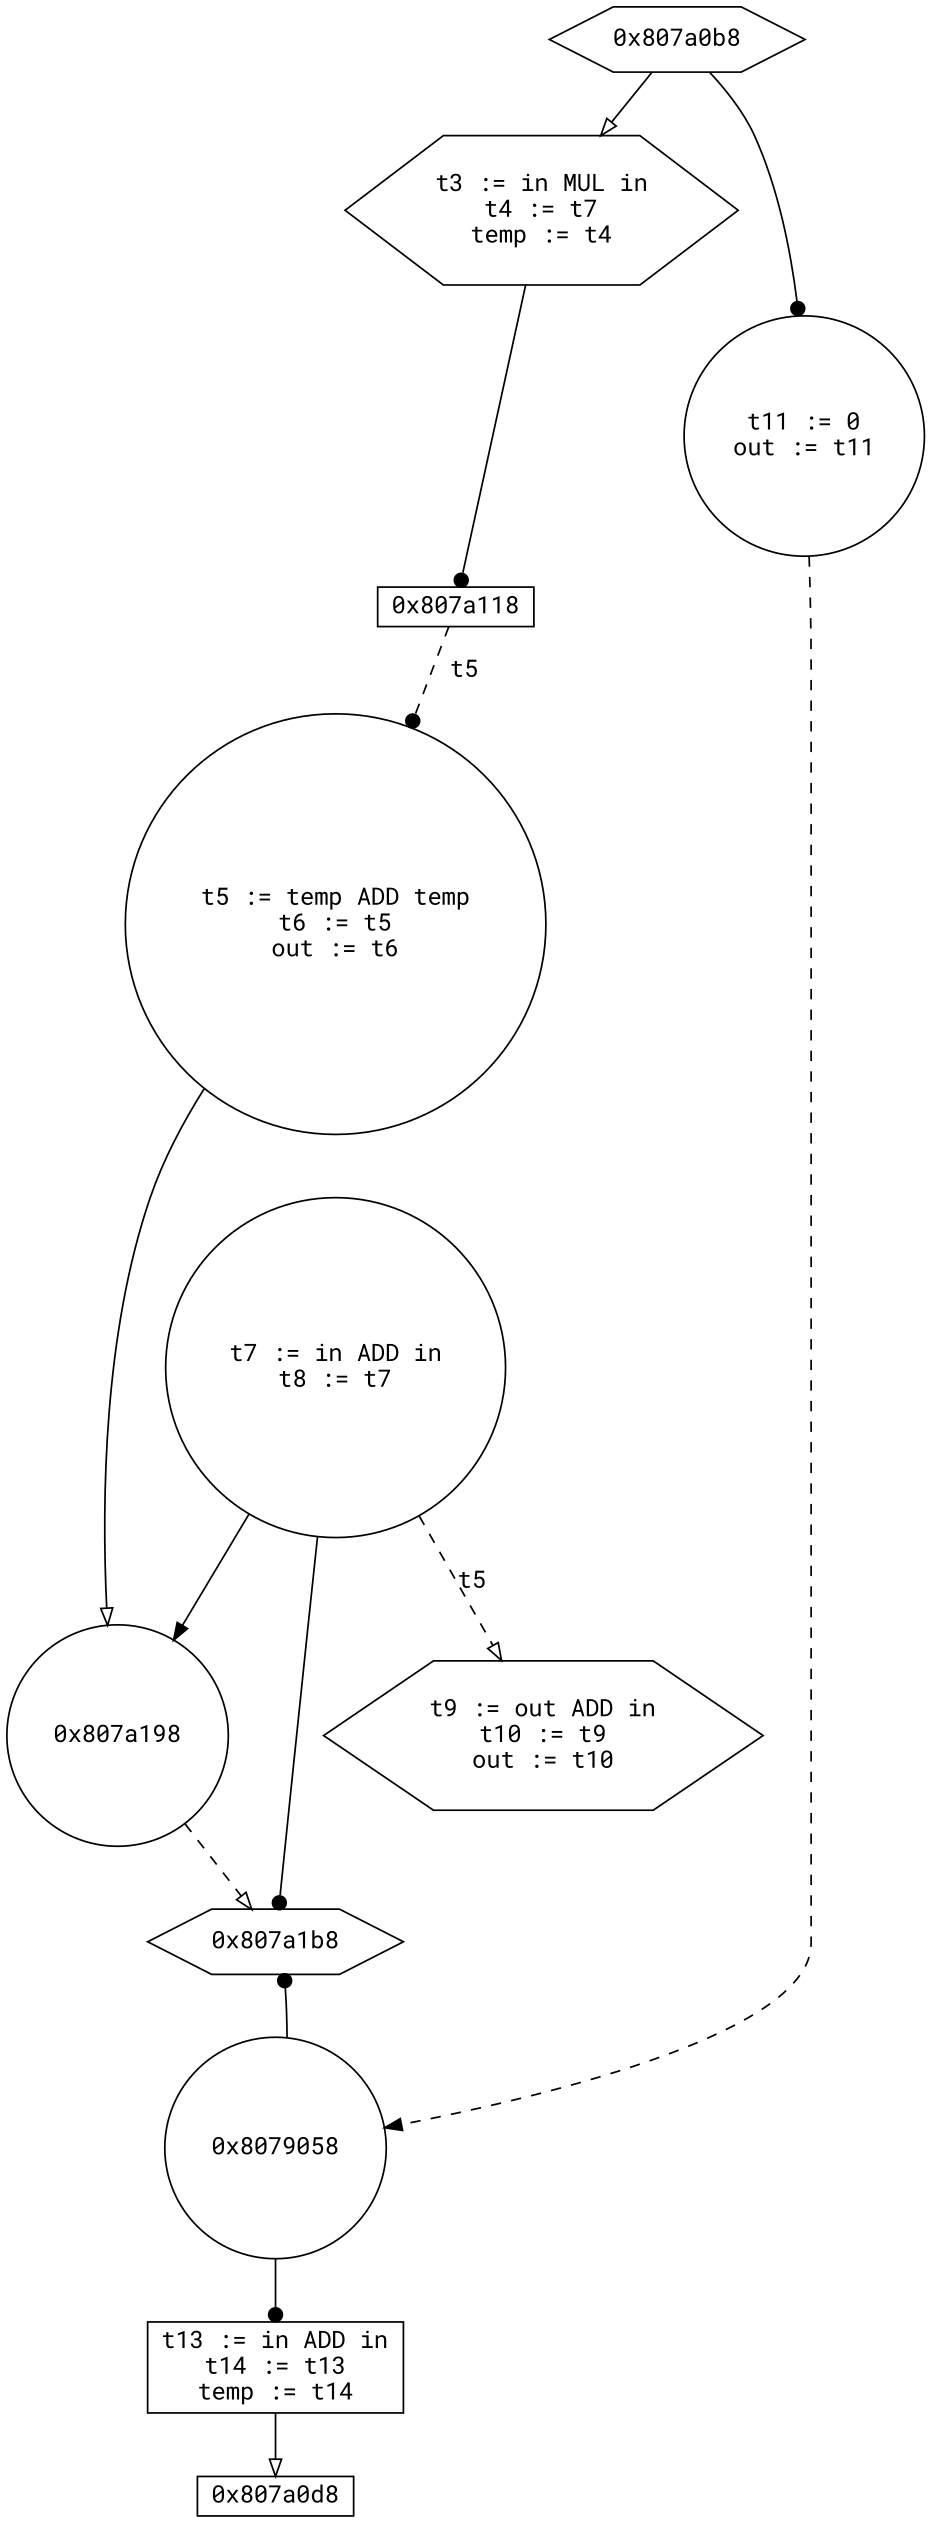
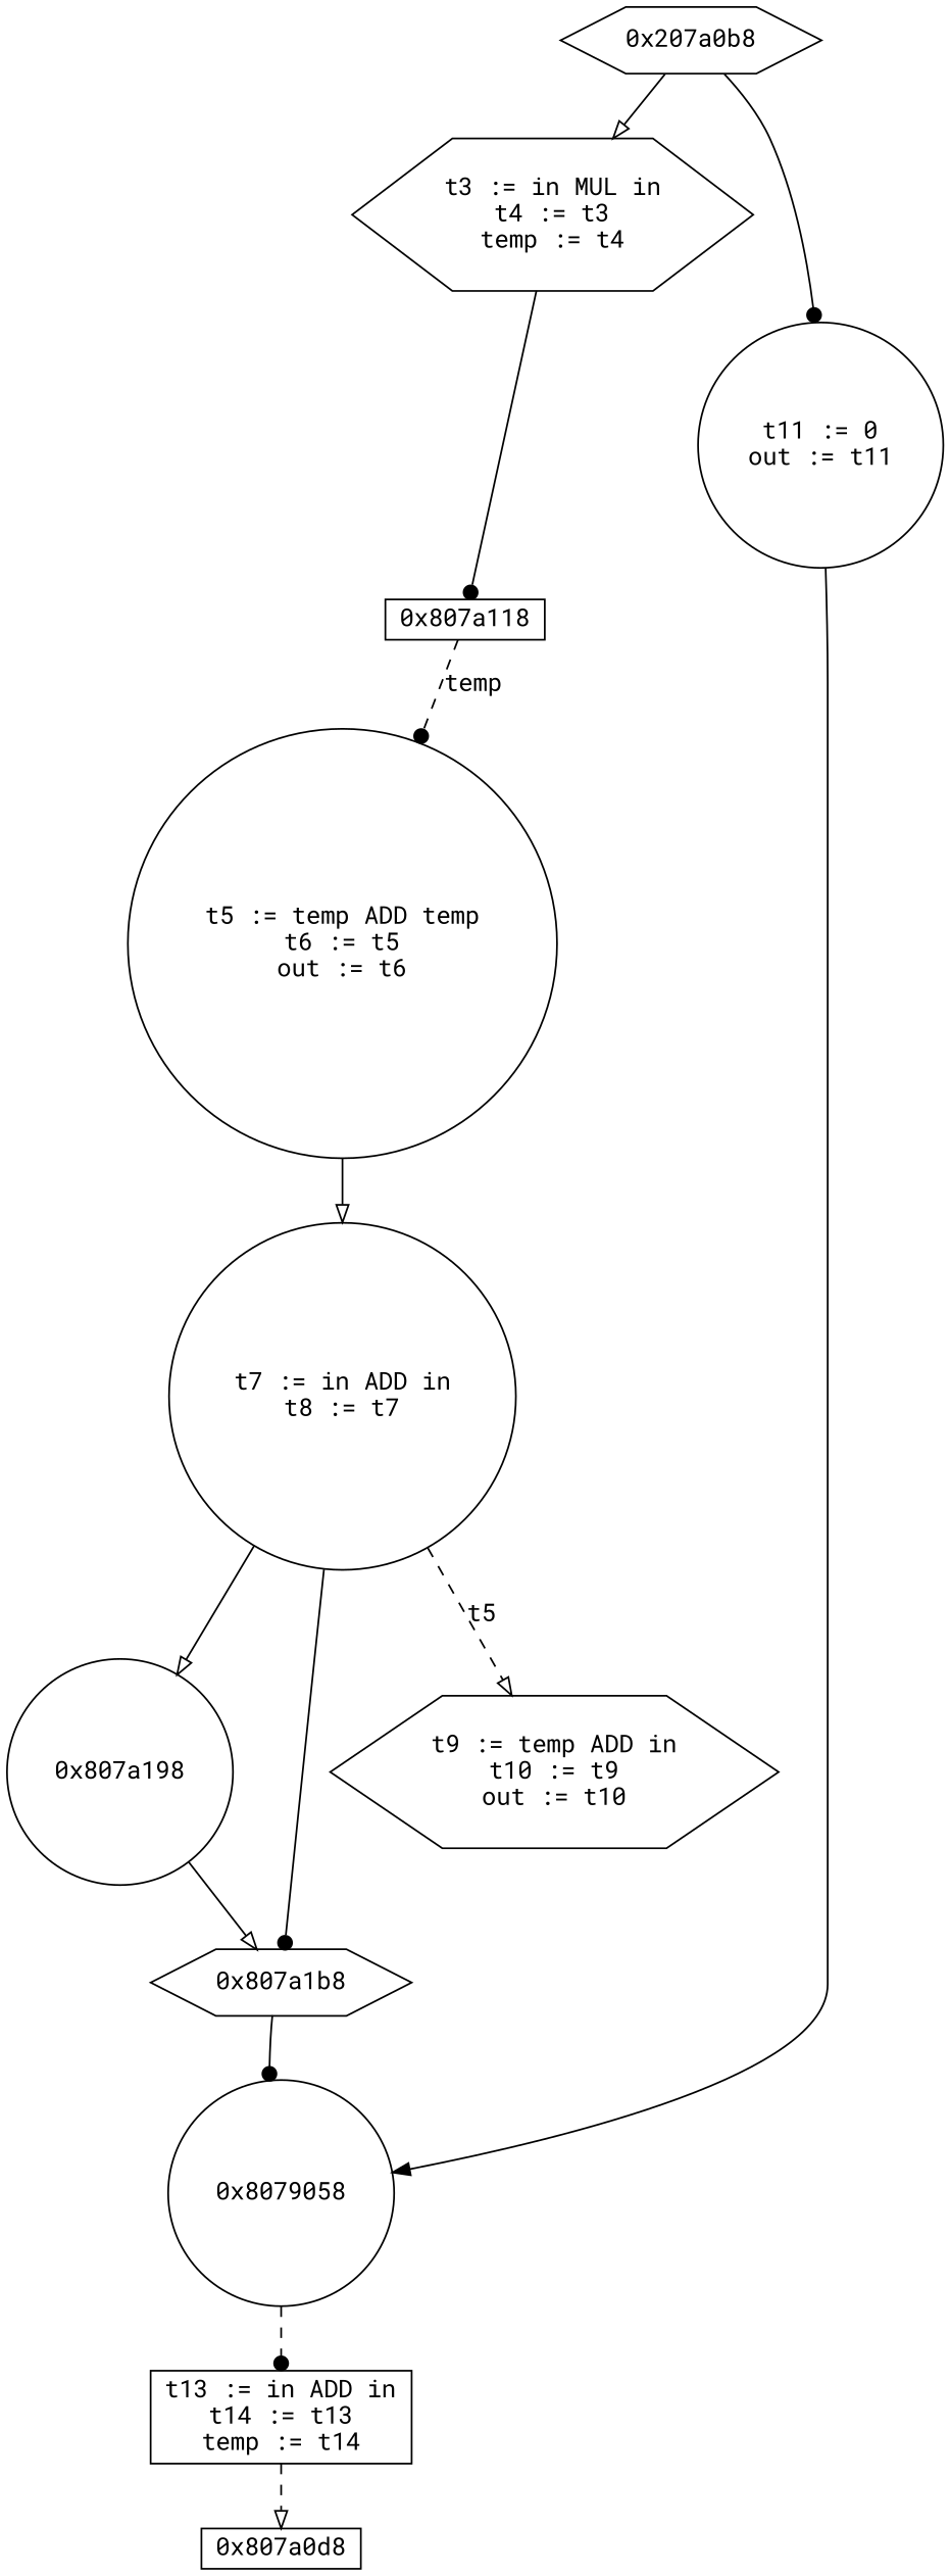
  digraph {
    fontname="Roboto Mono"
    node [fontname="Roboto Mono" shape=circle]
    edge [arrowhead=dot fontname="Roboto Mono"]
-   "0x807a0b8" [height=0.25 shape=hexagon]
-   n2 [label="t3 := in MUL in\nt4 := t7\ntemp := t4\n" shape=hexagon]
+   "0x807a0b8" [height=0.25 shape=hexagon label="0x207a0b8"]
+   n2 [label="t3 := in MUL in\nt4 := t3\ntemp := t4\n" shape=hexagon]
    n3 [label="t11 := 0\nout := t11\n"]
    "0x807a118" [height=0.25 shape=box]
    n5 [label="t5 := temp ADD temp\nt6 := t5\nout := t6\n"]
    n6 [label="t7 := in ADD in\nt8 := t7\n"]
    "0x8079058" [height=0.25]
-   n8 [label="t9 := out ADD in\nt10 := t9\nout := t10\n" shape=hexagon]
+   n8 [label="t9 := temp ADD in\nt10 := t9\nout := t10\n" shape=hexagon]
    "0x807a198" [height=0.25]
    "0x807a1b8" [height=0.25 shape=hexagon]
    n11 [label="t13 := in ADD in\nt14 := t13\ntemp := t14\n" shape=box]
    "0x807a0d8" [height=0.25 shape=box]
    "0x807a0b8" -> n2 [arrowhead=onormal]
    "0x807a0b8" -> n3
    n2 -> "0x807a118"
-   n3 -> "0x8079058" [arrowhead=normal style=dashed]
-   "0x807a118" -> n5 [label=t5 style=dashed]
-   n5 -> "0x807a198" [arrowhead=onormal]
+   n3 -> "0x8079058" [arrowhead=normal]
+   "0x807a118" -> n5 [label=temp style=dashed]
+   n5 -> n6 [arrowhead=onormal]
    n6 -> n8 [arrowhead=onormal label=t5 style=dashed]
-   n6 -> "0x807a198" [arrowhead=normal]
+   n6 -> "0x807a198" [arrowhead=onormal]
    n6 -> "0x807a1b8"
-   "0x8079058" -> n11
-   "0x807a198" -> "0x807a1b8" [arrowhead=onormal style=dashed]
-   "0x8079058" -> "0x807a1b8"
-   n11 -> "0x807a0d8" [arrowhead=onormal]
+   "0x8079058" -> n11 [style=dashed]
+   "0x807a198" -> "0x807a1b8" [arrowhead=onormal]
+   "0x807a1b8" -> "0x8079058"
+   n11 -> "0x807a0d8" [arrowhead=onormal style=dashed]
  }
